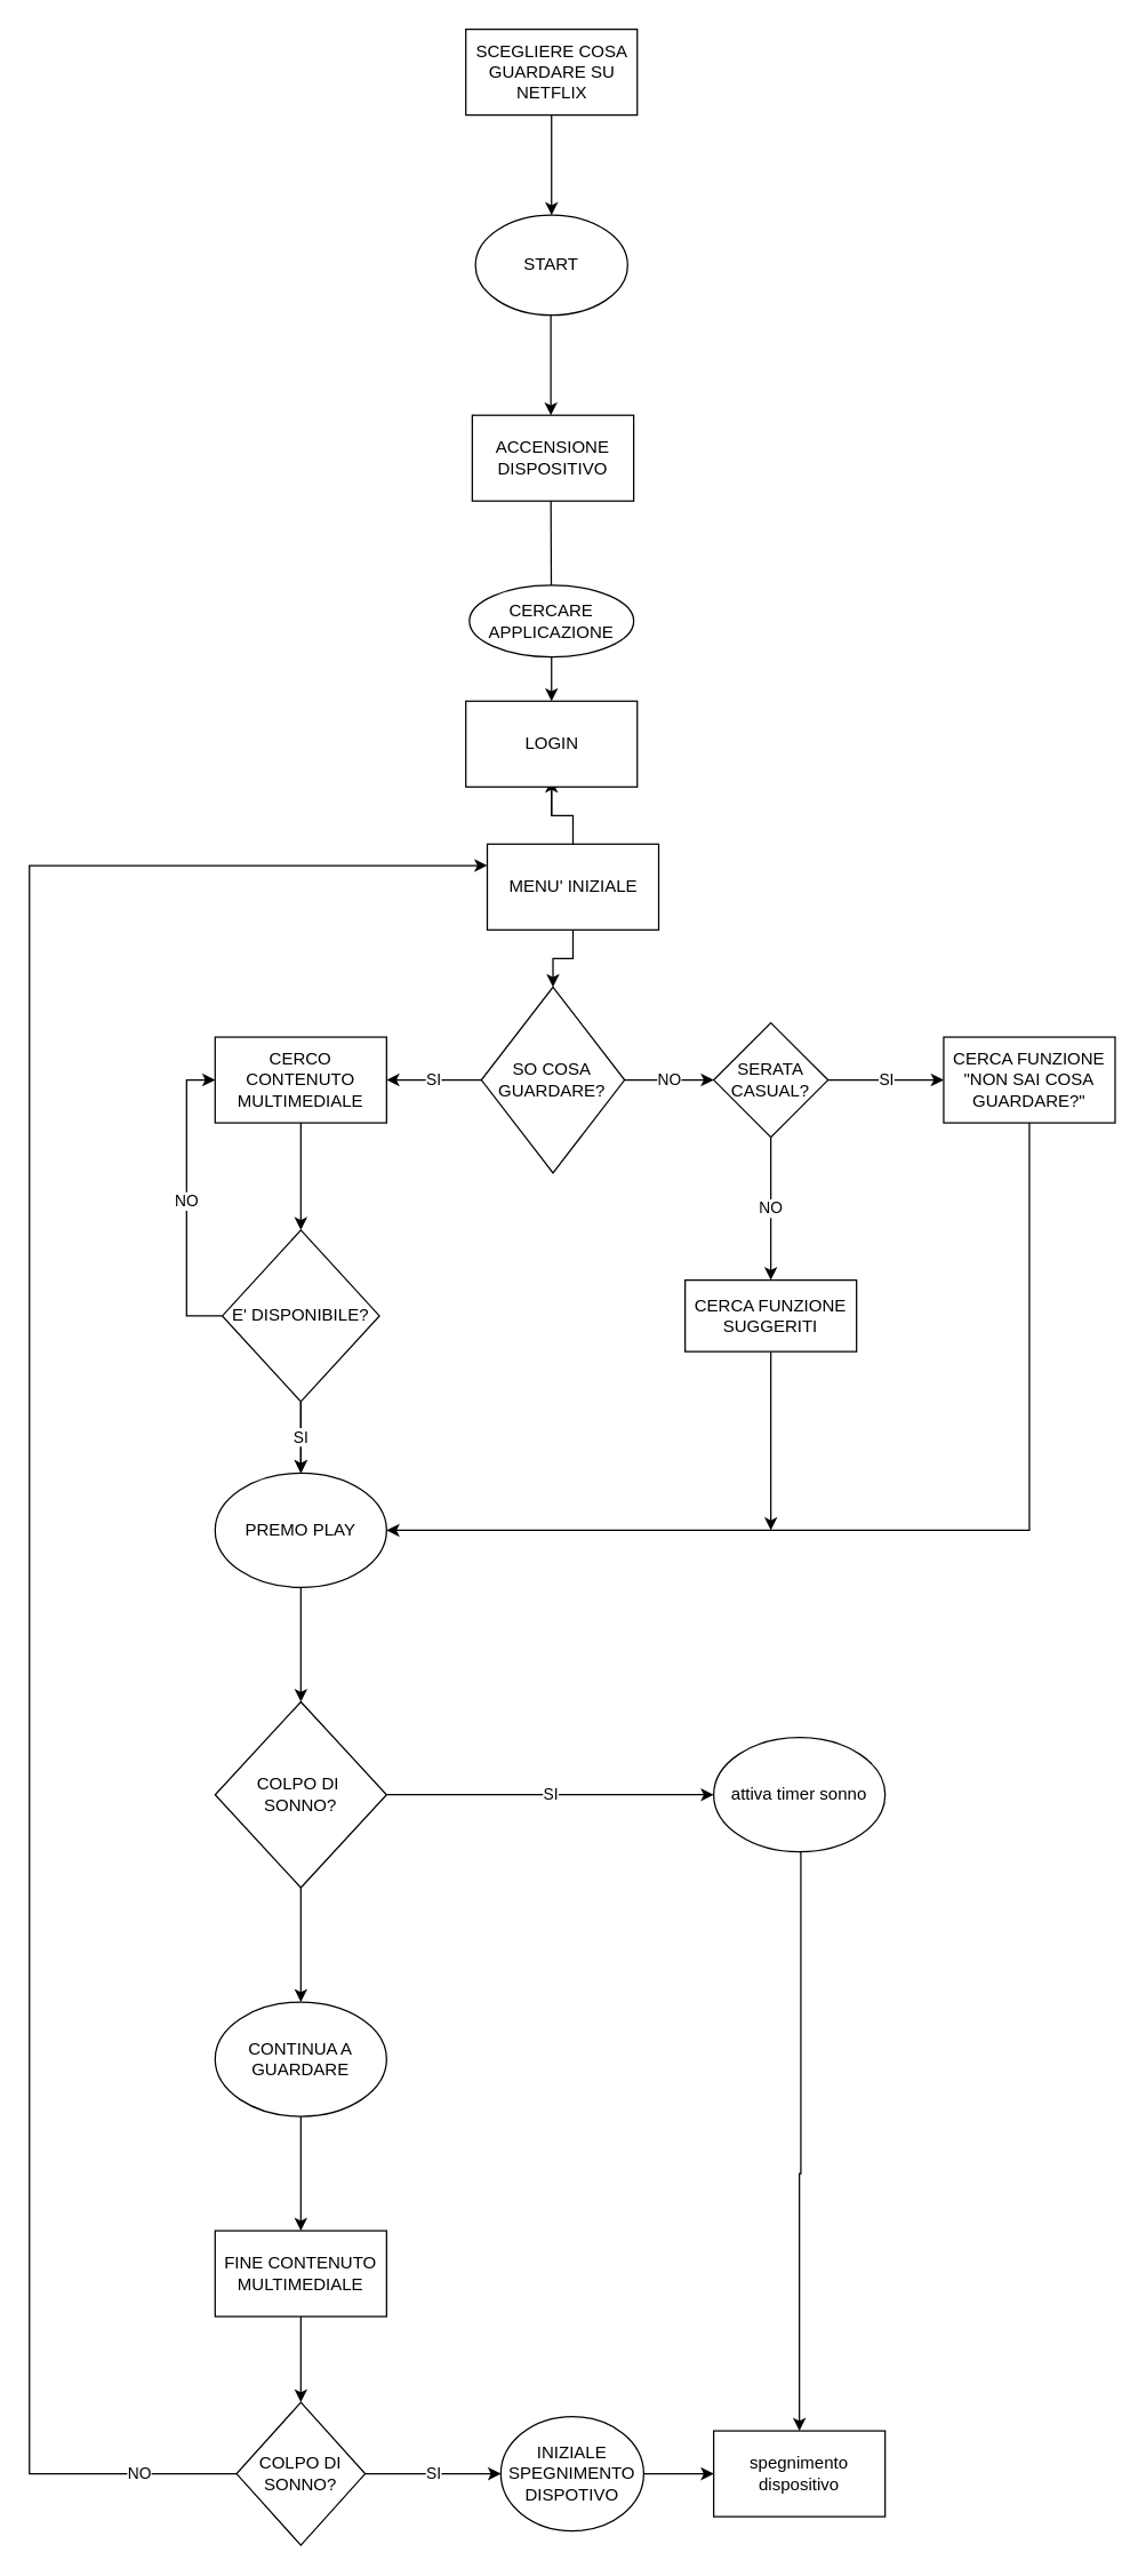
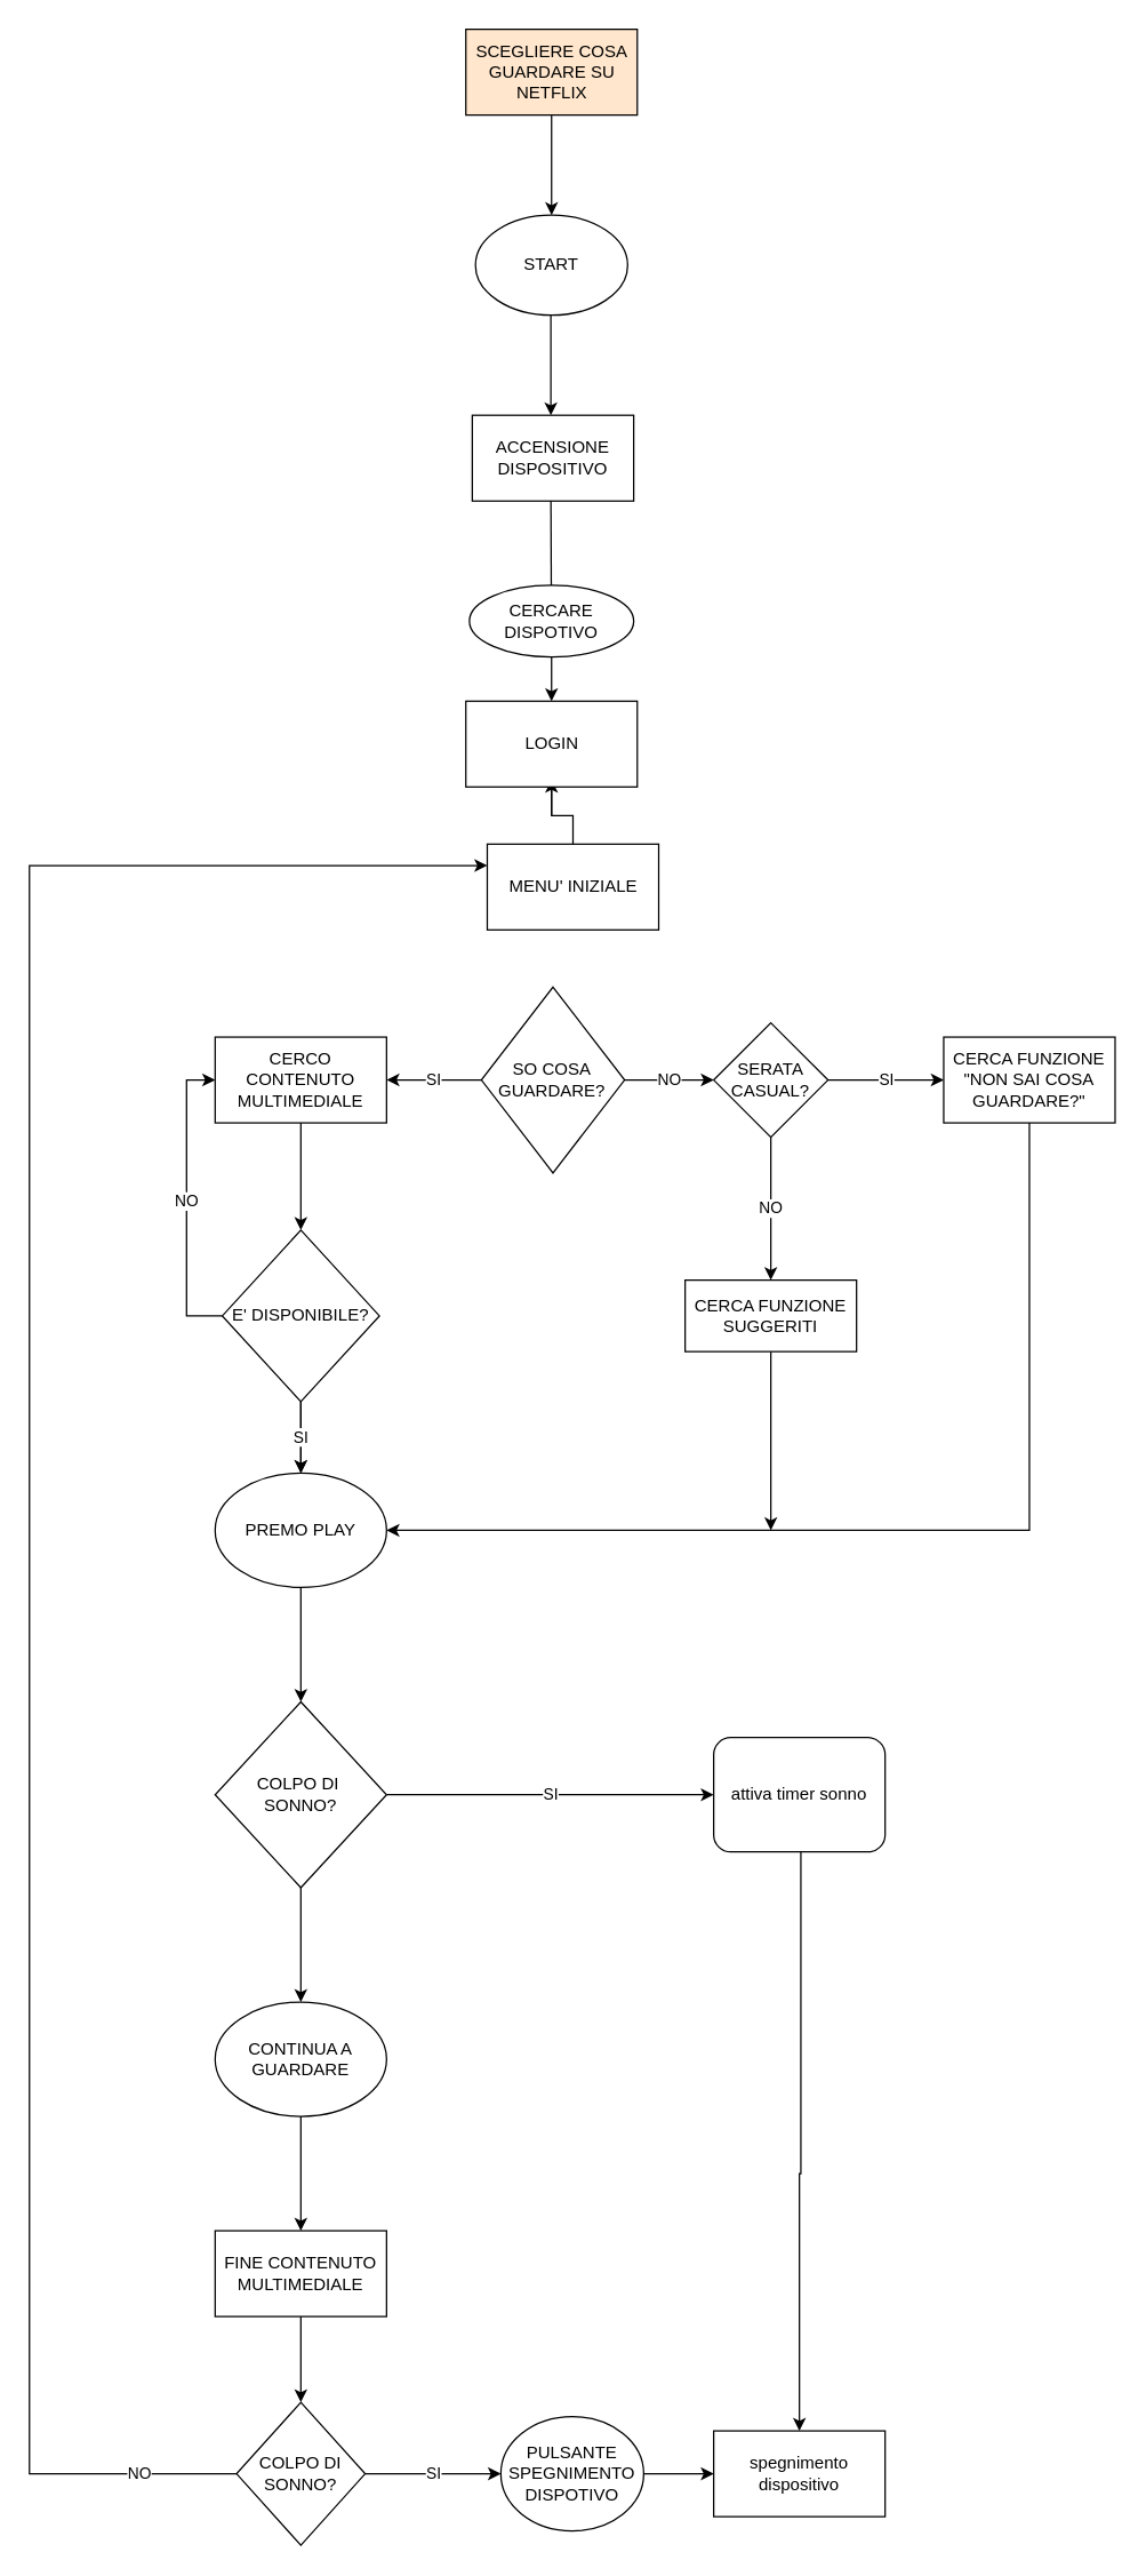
  <mxCell id="0" />
  <mxCell id="1" parent="0" />
  <mxCell id="2" value="" style="edgeStyle=orthogonalEdgeStyle;rounded=0;orthogonalLoop=1;jettySize=auto;html=1;" edge="1" parent="1"><mxGeometry relative="1" as="geometry"><mxPoint x="385" y="220" as="sourcePoint" /><mxPoint x="385" y="290" as="targetPoint" /></mxGeometry></mxCell>
  <mxCell id="3" style="edgeStyle=orthogonalEdgeStyle;rounded=0;orthogonalLoop=1;jettySize=auto;html=1;" edge="1" parent="1"><mxGeometry relative="1" as="geometry"><mxPoint x="385" y="340" as="sourcePoint" /><mxPoint x="385.5" y="455" as="targetPoint" /><Array as="points"><mxPoint x="386" y="340" /></Array></mxGeometry></mxCell>
  <mxCell id="4" style="edgeStyle=orthogonalEdgeStyle;rounded=0;orthogonalLoop=1;jettySize=auto;html=1;startArrow=none;" edge="1" parent="1" source="45"><mxGeometry relative="1" as="geometry"><mxPoint x="385.5" y="505" as="sourcePoint" /><mxPoint x="385.5" y="545" as="targetPoint" /></mxGeometry></mxCell>
  <mxCell id="5" value="ACCENSIONE DISPOSITIVO" style="rounded=0;whiteSpace=wrap;html=1;" vertex="1" parent="1"><mxGeometry x="330" y="290" width="113" height="60" as="geometry" /></mxCell>
- <mxCell id="6" style="edgeStyle=orthogonalEdgeStyle;rounded=0;orthogonalLoop=1;jettySize=auto;html=1;entryX=0.5;entryY=0;entryDx=0;entryDy=0;startArrow=none;" edge="1" parent="1" source="46" target="9"><mxGeometry relative="1" as="geometry" /></mxCell>
  <mxCell id="7" value="SI" style="edgeStyle=orthogonalEdgeStyle;rounded=0;orthogonalLoop=1;jettySize=auto;html=1;entryX=1;entryY=0.5;entryDx=0;entryDy=0;" edge="1" parent="1" source="9" target="11"><mxGeometry relative="1" as="geometry" /></mxCell>
  <mxCell id="8" value="NO" style="edgeStyle=orthogonalEdgeStyle;rounded=0;orthogonalLoop=1;jettySize=auto;html=1;entryX=0;entryY=0.5;entryDx=0;entryDy=0;" edge="1" parent="1" source="9" target="33"><mxGeometry relative="1" as="geometry" /></mxCell>
  <mxCell id="9" value="SO COSA GUARDARE?" style="rhombus;whiteSpace=wrap;html=1;" vertex="1" parent="1"><mxGeometry x="336.38" y="690" width="100.25" height="130" as="geometry" /></mxCell>
  <mxCell id="10" style="edgeStyle=orthogonalEdgeStyle;rounded=0;orthogonalLoop=1;jettySize=auto;html=1;entryX=0.5;entryY=0;entryDx=0;entryDy=0;" edge="1" parent="1" source="11"><mxGeometry relative="1" as="geometry"><mxPoint x="210" y="860" as="targetPoint" /></mxGeometry></mxCell>
  <mxCell id="11" value="CERCO CONTENUTO MULTIMEDIALE" style="rounded=0;whiteSpace=wrap;html=1;" vertex="1" parent="1"><mxGeometry x="150" y="725" width="120" height="60" as="geometry" /></mxCell>
  <mxCell id="12" style="edgeStyle=orthogonalEdgeStyle;rounded=0;orthogonalLoop=1;jettySize=auto;html=1;entryX=1;entryY=0.5;entryDx=0;entryDy=0;" edge="1" parent="1" source="13" target="22"><mxGeometry relative="1" as="geometry"><Array as="points"><mxPoint x="720" y="1070" /></Array></mxGeometry></mxCell>
  <mxCell id="13" value="CERCA FUNZIONE &quot;NON SAI COSA GUARDARE?&quot;" style="rounded=0;whiteSpace=wrap;html=1;" vertex="1" parent="1"><mxGeometry x="660" y="725" width="120" height="60" as="geometry" /></mxCell>
  <mxCell id="14" value="START" style="ellipse;whiteSpace=wrap;html=1;" vertex="1" parent="1"><mxGeometry x="332.25" y="150" width="106.5" height="70" as="geometry" /></mxCell>
  <mxCell id="15" style="edgeStyle=orthogonalEdgeStyle;rounded=0;orthogonalLoop=1;jettySize=auto;html=1;entryX=0.5;entryY=0;entryDx=0;entryDy=0;" edge="1" parent="1" source="16" target="14"><mxGeometry relative="1" as="geometry" /></mxCell>
- <mxCell id="16" value="SCEGLIERE COSA GUARDARE SU NETFLIX" style="rounded=0;whiteSpace=wrap;html=1;" vertex="1" parent="1"><mxGeometry x="325.5" y="20" width="120" height="60" as="geometry" /></mxCell>
+ <mxCell id="16" value="SCEGLIERE COSA GUARDARE SU NETFLIX" style="rounded=0;whiteSpace=wrap;html=1;fillColor=#ffe6cc;" vertex="1" parent="1"><mxGeometry x="325.5" y="20" width="120" height="60" as="geometry" /></mxCell>
  <mxCell id="17" style="edgeStyle=orthogonalEdgeStyle;rounded=0;orthogonalLoop=1;jettySize=auto;html=1;" edge="1" parent="1" source="20"><mxGeometry relative="1" as="geometry"><mxPoint x="210" y="1030" as="targetPoint" /></mxGeometry></mxCell>
  <mxCell id="18" value="NO" style="edgeStyle=orthogonalEdgeStyle;rounded=0;orthogonalLoop=1;jettySize=auto;html=1;entryX=0;entryY=0.5;entryDx=0;entryDy=0;" edge="1" parent="1" source="20" target="11"><mxGeometry relative="1" as="geometry"><mxPoint x="40" y="770" as="targetPoint" /><Array as="points"><mxPoint x="130" y="920" /><mxPoint x="130" y="755" /></Array></mxGeometry></mxCell>
  <mxCell id="19" value="SI" style="edgeStyle=orthogonalEdgeStyle;rounded=0;orthogonalLoop=1;jettySize=auto;html=1;" edge="1" parent="1" source="20" target="22"><mxGeometry relative="1" as="geometry" /></mxCell>
  <mxCell id="20" value="E' DISPONIBILE?" style="rhombus;whiteSpace=wrap;html=1;" vertex="1" parent="1"><mxGeometry x="155" y="860" width="110" height="120" as="geometry" /></mxCell>
  <mxCell id="21" style="edgeStyle=orthogonalEdgeStyle;rounded=0;orthogonalLoop=1;jettySize=auto;html=1;" edge="1" parent="1" source="22"><mxGeometry relative="1" as="geometry"><mxPoint x="210" y="1190" as="targetPoint" /></mxGeometry></mxCell>
  <mxCell id="22" value="PREMO PLAY" style="ellipse;whiteSpace=wrap;html=1;" vertex="1" parent="1"><mxGeometry x="150" y="1030" width="120" height="80" as="geometry" /></mxCell>
  <mxCell id="23" value="SI" style="edgeStyle=orthogonalEdgeStyle;rounded=0;orthogonalLoop=1;jettySize=auto;html=1;entryX=0;entryY=0.5;entryDx=0;entryDy=0;" edge="1" parent="1" source="25" target="27"><mxGeometry relative="1" as="geometry" /></mxCell>
  <mxCell id="24" style="edgeStyle=orthogonalEdgeStyle;rounded=0;orthogonalLoop=1;jettySize=auto;html=1;entryX=0.5;entryY=0;entryDx=0;entryDy=0;" edge="1" parent="1" source="25" target="30"><mxGeometry relative="1" as="geometry" /></mxCell>
  <mxCell id="25" value="COLPO DI&amp;nbsp;&lt;br&gt;SONNO?" style="rhombus;whiteSpace=wrap;html=1;" vertex="1" parent="1"><mxGeometry x="150" y="1190" width="120" height="130" as="geometry" /></mxCell>
  <mxCell id="26" style="edgeStyle=orthogonalEdgeStyle;rounded=0;orthogonalLoop=1;jettySize=auto;html=1;entryX=0.5;entryY=0;entryDx=0;entryDy=0;" edge="1" parent="1" source="27" target="28"><mxGeometry relative="1" as="geometry"><mxPoint x="439" y="1520" as="targetPoint" /><Array as="points"><mxPoint x="560" y="1520" /></Array></mxGeometry></mxCell>
- <mxCell id="27" value="attiva timer sonno" style="ellipse;whiteSpace=wrap;html=1;" vertex="1" parent="1"><mxGeometry x="499" y="1215" width="120" height="80" as="geometry" /></mxCell>
+ <mxCell id="27" value="attiva timer sonno" style="whiteSpace=wrap;html=1;rounded=1;" vertex="1" parent="1"><mxGeometry x="499" y="1215" width="120" height="80" as="geometry" /></mxCell>
  <mxCell id="28" value="spegnimento dispositivo" style="rounded=0;whiteSpace=wrap;html=1;" vertex="1" parent="1"><mxGeometry x="499" y="1700" width="120" height="60" as="geometry" /></mxCell>
  <mxCell id="29" style="edgeStyle=orthogonalEdgeStyle;rounded=0;orthogonalLoop=1;jettySize=auto;html=1;entryX=0.5;entryY=0;entryDx=0;entryDy=0;" edge="1" parent="1" source="30" target="37"><mxGeometry relative="1" as="geometry"><mxPoint x="210" y="1510" as="targetPoint" /></mxGeometry></mxCell>
  <mxCell id="30" value="CONTINUA A GUARDARE" style="ellipse;whiteSpace=wrap;html=1;" vertex="1" parent="1"><mxGeometry x="150" y="1400" width="120" height="80" as="geometry" /></mxCell>
  <mxCell id="31" value="SI" style="edgeStyle=orthogonalEdgeStyle;rounded=0;orthogonalLoop=1;jettySize=auto;html=1;entryX=0;entryY=0.5;entryDx=0;entryDy=0;" edge="1" parent="1" source="33" target="13"><mxGeometry relative="1" as="geometry"><mxPoint x="610" y="755" as="targetPoint" /></mxGeometry></mxCell>
  <mxCell id="32" value="NO" style="edgeStyle=orthogonalEdgeStyle;rounded=0;orthogonalLoop=1;jettySize=auto;html=1;entryX=0.5;entryY=0;entryDx=0;entryDy=0;" edge="1" parent="1" source="33" target="35"><mxGeometry relative="1" as="geometry" /></mxCell>
  <mxCell id="33" value="SERATA CASUAL?" style="rhombus;whiteSpace=wrap;html=1;" vertex="1" parent="1"><mxGeometry x="499" y="715" width="80" height="80" as="geometry" /></mxCell>
  <mxCell id="34" style="edgeStyle=orthogonalEdgeStyle;rounded=0;orthogonalLoop=1;jettySize=auto;html=1;" edge="1" parent="1" source="35"><mxGeometry relative="1" as="geometry"><mxPoint x="539" y="1070" as="targetPoint" /></mxGeometry></mxCell>
  <mxCell id="35" value="CERCA FUNZIONE SUGGERITI" style="rounded=0;whiteSpace=wrap;html=1;" vertex="1" parent="1"><mxGeometry x="479" y="895" width="120" height="50" as="geometry" /></mxCell>
  <mxCell id="36" style="edgeStyle=orthogonalEdgeStyle;rounded=0;orthogonalLoop=1;jettySize=auto;html=1;entryX=0.5;entryY=0;entryDx=0;entryDy=0;" edge="1" parent="1" source="37" target="40"><mxGeometry relative="1" as="geometry" /></mxCell>
  <mxCell id="37" value="FINE CONTENUTO MULTIMEDIALE" style="rounded=0;whiteSpace=wrap;html=1;" vertex="1" parent="1"><mxGeometry x="150" y="1560" width="120" height="60" as="geometry" /></mxCell>
  <mxCell id="38" value="SI" style="edgeStyle=orthogonalEdgeStyle;rounded=0;orthogonalLoop=1;jettySize=auto;html=1;entryX=0;entryY=0.5;entryDx=0;entryDy=0;" edge="1" parent="1" source="40" target="42"><mxGeometry relative="1" as="geometry" /></mxCell>
  <mxCell id="39" value="NO" style="edgeStyle=orthogonalEdgeStyle;rounded=0;orthogonalLoop=1;jettySize=auto;html=1;entryX=0;entryY=0.25;entryDx=0;entryDy=0;" edge="1" parent="1" source="40" target="46"><mxGeometry x="-0.917" relative="1" as="geometry"><mxPoint x="-20" y="690" as="targetPoint" /><Array as="points"><mxPoint x="20" y="1730" /><mxPoint x="20" y="605" /></Array><mxPoint x="-2" as="offset" /></mxGeometry></mxCell>
  <mxCell id="40" value="COLPO DI SONNO?" style="rhombus;whiteSpace=wrap;html=1;" vertex="1" parent="1"><mxGeometry x="165" y="1680" width="90" height="100" as="geometry" /></mxCell>
  <mxCell id="41" value="" style="edgeStyle=orthogonalEdgeStyle;rounded=0;orthogonalLoop=1;jettySize=auto;html=1;" edge="1" parent="1" source="42" target="28"><mxGeometry relative="1" as="geometry" /></mxCell>
- <mxCell id="42" value="INIZIALE SPEGNIMENTO DISPOTIVO" style="ellipse;whiteSpace=wrap;html=1;" vertex="1" parent="1"><mxGeometry x="350" y="1690" width="100" height="80" as="geometry" /></mxCell>
+ <mxCell id="42" value="PULSANTE SPEGNIMENTO DISPOTIVO" style="ellipse;whiteSpace=wrap;html=1;" vertex="1" parent="1"><mxGeometry x="350" y="1690" width="100" height="80" as="geometry" /></mxCell>
  <mxCell id="43" style="edgeStyle=orthogonalEdgeStyle;rounded=0;orthogonalLoop=1;jettySize=auto;html=1;entryX=0.5;entryY=0;entryDx=0;entryDy=0;" edge="1" parent="1" source="44" target="45"><mxGeometry relative="1" as="geometry" /></mxCell>
- <mxCell id="44" value="CERCARE APPLICAZIONE" style="ellipse;whiteSpace=wrap;html=1;" vertex="1" parent="1"><mxGeometry x="328" y="409" width="115" height="50" as="geometry" /></mxCell>
+ <mxCell id="44" value="CERCARE DISPOTIVO" style="ellipse;whiteSpace=wrap;html=1;" vertex="1" parent="1"><mxGeometry x="328" y="409" width="115" height="50" as="geometry" /></mxCell>
  <mxCell id="45" value="LOGIN" style="rounded=0;whiteSpace=wrap;html=1;" vertex="1" parent="1"><mxGeometry x="325.5" y="490" width="120" height="60" as="geometry" /></mxCell>
  <mxCell id="46" value="MENU' INIZIALE" style="rounded=0;whiteSpace=wrap;html=1;" vertex="1" parent="1"><mxGeometry x="340.5" y="590" width="120" height="60" as="geometry" /></mxCell>
  <mxCell id="47" value="" style="edgeStyle=orthogonalEdgeStyle;rounded=0;orthogonalLoop=1;jettySize=auto;html=1;entryX=0.5;entryY=0;entryDx=0;entryDy=0;endArrow=none;" edge="1" parent="1" source="45" target="46"><mxGeometry relative="1" as="geometry"><mxPoint x="385.533" y="550" as="sourcePoint" /><mxPoint x="386.505" y="690" as="targetPoint" /></mxGeometry></mxCell>
